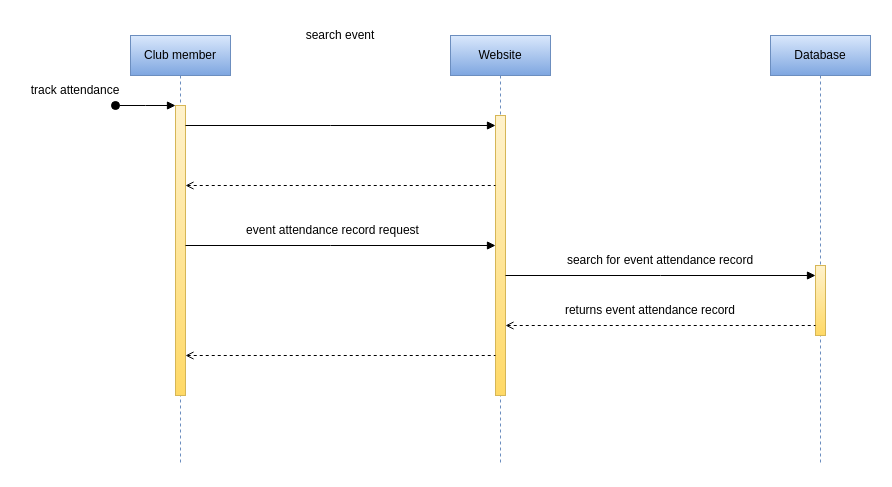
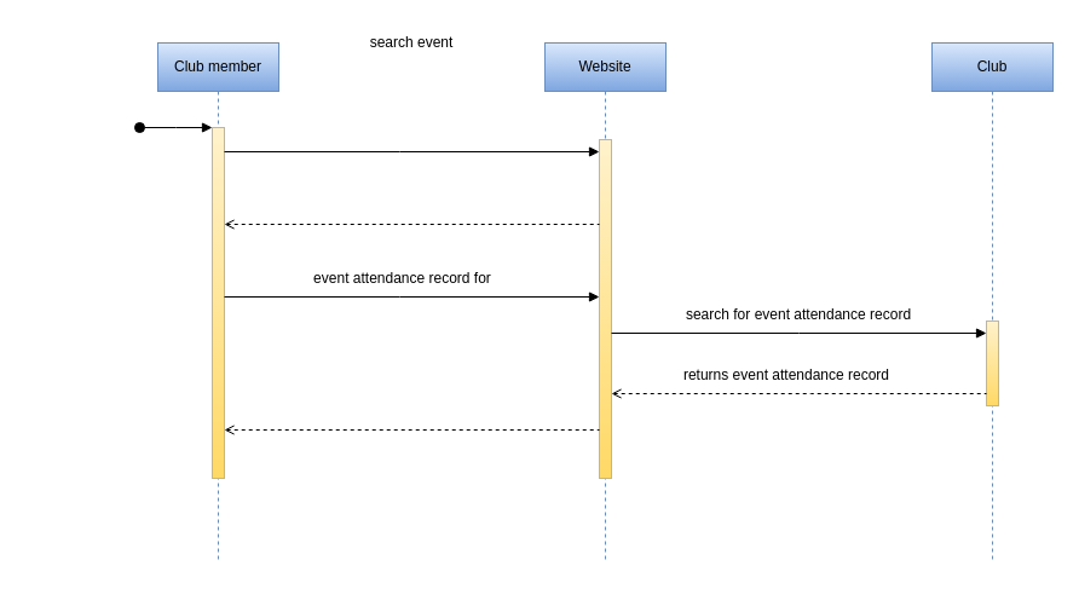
  <mxCell id="0" />
  <mxCell id="1" parent="0" />
  <mxCell id="2" value="Club member" style="shape=umlLifeline;perimeter=lifelinePerimeter;whiteSpace=wrap;html=1;container=0;dropTarget=0;collapsible=0;recursiveResize=0;outlineConnect=0;portConstraint=eastwest;newEdgeStyle={&quot;edgeStyle&quot;:&quot;elbowEdgeStyle&quot;,&quot;elbow&quot;:&quot;vertical&quot;,&quot;curved&quot;:0,&quot;rounded&quot;:0};fillColor=#dae8fc;gradientColor=#7ea6e0;strokeColor=#6c8ebf;" parent="1" vertex="1"><mxGeometry x="130" y="35" width="100" height="430" as="geometry" /></mxCell>
  <mxCell id="3" value="" style="html=1;points=[];perimeter=orthogonalPerimeter;outlineConnect=0;targetShapes=umlLifeline;portConstraint=eastwest;newEdgeStyle={&quot;edgeStyle&quot;:&quot;elbowEdgeStyle&quot;,&quot;elbow&quot;:&quot;vertical&quot;,&quot;curved&quot;:0,&quot;rounded&quot;:0};fillColor=#fff2cc;gradientColor=#ffd966;strokeColor=#d6b656;" parent="2" vertex="1"><mxGeometry x="45" y="70" width="10" height="290" as="geometry" /></mxCell>
  <mxCell id="4" value="" style="html=1;verticalAlign=bottom;startArrow=oval;endArrow=block;startSize=8;edgeStyle=elbowEdgeStyle;elbow=vertical;curved=0;rounded=0;" parent="2" target="3" edge="1"><mxGeometry relative="1" as="geometry"><mxPoint x="-15" y="70" as="sourcePoint" /></mxGeometry></mxCell>
  <mxCell id="5" value="Website" style="shape=umlLifeline;perimeter=lifelinePerimeter;whiteSpace=wrap;html=1;container=0;dropTarget=0;collapsible=0;recursiveResize=0;outlineConnect=0;portConstraint=eastwest;newEdgeStyle={&quot;edgeStyle&quot;:&quot;elbowEdgeStyle&quot;,&quot;elbow&quot;:&quot;vertical&quot;,&quot;curved&quot;:0,&quot;rounded&quot;:0};fillColor=#dae8fc;gradientColor=#7ea6e0;strokeColor=#6c8ebf;" parent="1" vertex="1"><mxGeometry x="450" y="35" width="100" height="430" as="geometry" /></mxCell>
  <mxCell id="6" value="" style="html=1;points=[];perimeter=orthogonalPerimeter;outlineConnect=0;targetShapes=umlLifeline;portConstraint=eastwest;newEdgeStyle={&quot;edgeStyle&quot;:&quot;elbowEdgeStyle&quot;,&quot;elbow&quot;:&quot;vertical&quot;,&quot;curved&quot;:0,&quot;rounded&quot;:0};fillColor=#fff2cc;gradientColor=#ffd966;strokeColor=#d6b656;" parent="5" vertex="1"><mxGeometry x="45" y="80" width="10" height="280" as="geometry" /></mxCell>
- <mxCell id="7" value="Database" style="shape=umlLifeline;perimeter=lifelinePerimeter;whiteSpace=wrap;html=1;container=0;dropTarget=0;collapsible=0;recursiveResize=0;outlineConnect=0;portConstraint=eastwest;newEdgeStyle={&quot;edgeStyle&quot;:&quot;elbowEdgeStyle&quot;,&quot;elbow&quot;:&quot;vertical&quot;,&quot;curved&quot;:0,&quot;rounded&quot;:0};fillColor=#dae8fc;strokeColor=#6c8ebf;gradientColor=#7ea6e0;" parent="1" vertex="1"><mxGeometry x="770" y="35" width="100" height="430" as="geometry" /></mxCell>
+ <mxCell id="7" value="Club" style="shape=umlLifeline;perimeter=lifelinePerimeter;whiteSpace=wrap;html=1;container=0;dropTarget=0;collapsible=0;recursiveResize=0;outlineConnect=0;portConstraint=eastwest;newEdgeStyle={&quot;edgeStyle&quot;:&quot;elbowEdgeStyle&quot;,&quot;elbow&quot;:&quot;vertical&quot;,&quot;curved&quot;:0,&quot;rounded&quot;:0};fillColor=#dae8fc;strokeColor=#6c8ebf;gradientColor=#7ea6e0;" parent="1" vertex="1"><mxGeometry x="770" y="35" width="100" height="430" as="geometry" /></mxCell>
  <mxCell id="8" value="" style="html=1;points=[];perimeter=orthogonalPerimeter;outlineConnect=0;targetShapes=umlLifeline;portConstraint=eastwest;newEdgeStyle={&quot;edgeStyle&quot;:&quot;elbowEdgeStyle&quot;,&quot;elbow&quot;:&quot;vertical&quot;,&quot;curved&quot;:0,&quot;rounded&quot;:0};fillColor=#fff2cc;gradientColor=#ffd966;strokeColor=#d6b656;" parent="7" vertex="1"><mxGeometry x="45" y="230" width="10" height="70" as="geometry" /></mxCell>
  <mxCell id="9" value="search event" style="text;html=1;strokeColor=none;fillColor=none;align=center;verticalAlign=middle;whiteSpace=wrap;rounded=0;" parent="1" vertex="1"><mxGeometry x="260" y="20" width="160" height="30" as="geometry" /></mxCell>
- <mxCell id="10" value="event attendance record request" style="text;html=1;strokeColor=none;fillColor=none;align=center;verticalAlign=middle;whiteSpace=wrap;rounded=0;" parent="1" vertex="1"><mxGeometry x="240" y="215" width="185" height="30" as="geometry" /></mxCell>
+ <mxCell id="10" value="event attendance record for" style="text;html=1;strokeColor=none;fillColor=none;align=center;verticalAlign=middle;whiteSpace=wrap;rounded=0;" parent="1" vertex="1"><mxGeometry x="240" y="215" width="185" height="30" as="geometry" /></mxCell>
  <mxCell id="11" value="" style="endArrow=block;html=1;rounded=0;endFill=1;" parent="1" source="3" target="6" edge="1"><mxGeometry width="50" height="50" relative="1" as="geometry"><mxPoint x="530" y="275" as="sourcePoint" /><mxPoint x="580" y="225" as="targetPoint" /><Array as="points"><mxPoint x="330" y="125" /></Array></mxGeometry></mxCell>
  <mxCell id="12" value="" style="endArrow=none;html=1;rounded=0;startArrow=open;startFill=0;dashed=1;" parent="1" source="3" target="6" edge="1"><mxGeometry width="50" height="50" relative="1" as="geometry"><mxPoint x="530" y="275" as="sourcePoint" /><mxPoint x="580" y="225" as="targetPoint" /><Array as="points"><mxPoint x="330" y="185" /></Array></mxGeometry></mxCell>
  <mxCell id="13" value="" style="endArrow=block;html=1;rounded=0;endFill=1;" parent="1" source="3" target="6" edge="1"><mxGeometry width="50" height="50" relative="1" as="geometry"><mxPoint x="195" y="135" as="sourcePoint" /><mxPoint x="505" y="135" as="targetPoint" /><Array as="points"><mxPoint x="330" y="245" /></Array></mxGeometry></mxCell>
  <mxCell id="14" value="" style="endArrow=block;html=1;rounded=0;endFill=1;" parent="1" source="6" target="8" edge="1"><mxGeometry width="50" height="50" relative="1" as="geometry"><mxPoint x="510" y="325" as="sourcePoint" /><mxPoint x="790" y="365" as="targetPoint" /><Array as="points"><mxPoint x="660" y="275" /></Array></mxGeometry></mxCell>
  <mxCell id="15" value="" style="endArrow=none;html=1;rounded=0;startArrow=open;startFill=0;dashed=1;" parent="1" source="6" target="8" edge="1"><mxGeometry width="50" height="50" relative="1" as="geometry"><mxPoint x="500" y="385" as="sourcePoint" /><mxPoint x="810" y="385" as="targetPoint" /><Array as="points"><mxPoint x="670" y="325" /></Array></mxGeometry></mxCell>
  <mxCell id="16" value="" style="endArrow=none;html=1;rounded=0;startArrow=open;startFill=0;dashed=1;" parent="1" source="3" target="6" edge="1"><mxGeometry width="50" height="50" relative="1" as="geometry"><mxPoint x="205" y="205" as="sourcePoint" /><mxPoint x="515" y="205" as="targetPoint" /><Array as="points"><mxPoint x="340" y="355" /></Array></mxGeometry></mxCell>
- <mxCell id="17" value="track attendance" style="text;html=1;strokeColor=none;fillColor=none;align=center;verticalAlign=middle;whiteSpace=wrap;rounded=0;" parent="1" vertex="1"><mxGeometry x="20" y="75" width="110" height="30" as="geometry" /></mxCell>
  <mxCell id="18" value="search for event attendance record" style="text;html=1;strokeColor=none;fillColor=none;align=center;verticalAlign=middle;whiteSpace=wrap;rounded=0;" parent="1" vertex="1"><mxGeometry x="550" y="245" width="220" height="30" as="geometry" /></mxCell>
  <mxCell id="19" value="returns event attendance record" style="text;html=1;strokeColor=none;fillColor=none;align=center;verticalAlign=middle;whiteSpace=wrap;rounded=0;" parent="1" vertex="1"><mxGeometry x="560" y="295" width="180" height="30" as="geometry" /></mxCell>
